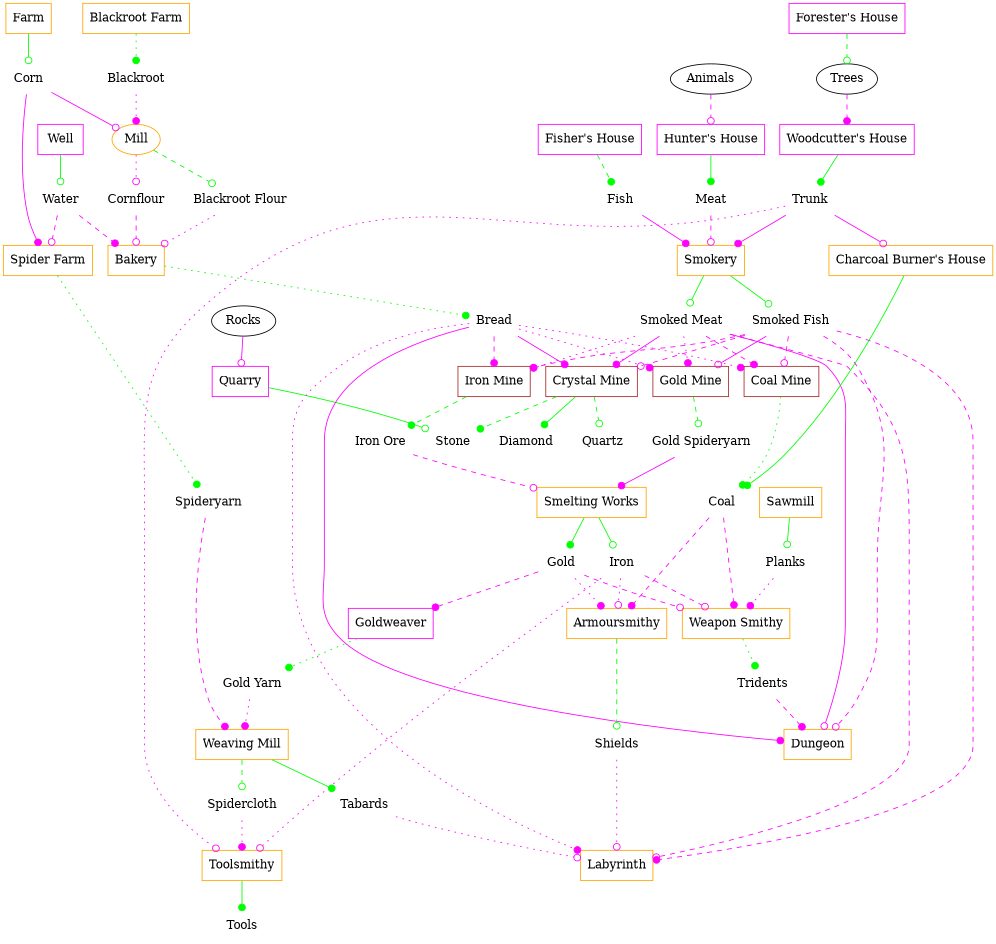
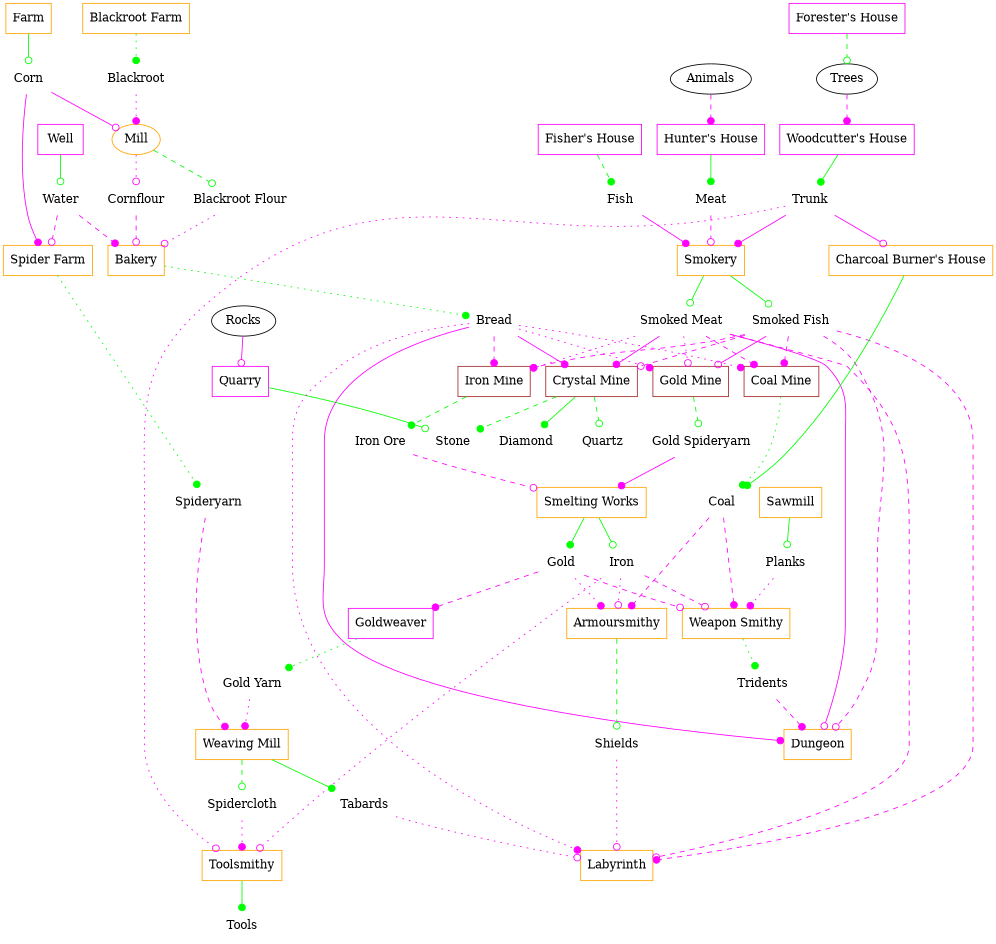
  digraph {
    node [shape=plaintext]
    edge [arrowhead=dot color=magenta style=dashed]
    Rocks [shape=ellipse]
    Quarry [color=magenta shape=box]
    Stone
    Trees [shape=ellipse]
    "Woodcutter's House" [color=magenta shape=box]
    Trunk
    Animals [shape=ellipse]
    "Hunter's House" [color=magenta shape=box]
    Meat
    Smokery [color=orange shape=box]
    "Smoked Meat"
    "Smoked Fish"
    Dungeon [color=orange shape=box]
    Labyrinth [color=orange shape=box]
    "Coal Mine" [color=brown shape=box]
    "Gold Mine" [color=brown shape=box]
    "Iron Mine" [color=brown shape=box]
    "Crystal Mine" [color=brown shape=box]
    Coal
    n20 [label="Gold Spideryarn"]
    "Iron Ore"
    Diamond
    Quartz
    Fish
    "Charcoal Burner's House" [color=orange shape=box]
    Toolsmithy [color=orange shape=box]
    Sawmill [color=orange shape=box]
    Planks
    Tools
    "Weapon Smithy" [color=orange shape=box]
    Tridents
    Bakery [color=orange shape=box]
    Water
    "Spider Farm" [color=orange shape=box]
    Bread
    Spideryarn
    Armoursmithy [color=orange shape=box]
    Shields
    "Smelting Works" [color=orange shape=box]
    Iron
    Gold
    Goldweaver [color=magenta shape=box]
    "Gold Yarn"
    "Weaving Mill" [color=orange shape=box]
    Spidercloth
    Tabards
    Mill [color=orange shape=ellipse]
    Blackroot
    "Blackroot Flour"
    Cornflour
    Corn
    "Forester's House" [color=magenta shape=box]
    "Fisher's House" [color=magenta shape=box]
    Well [color=magenta shape=box]
    "Blackroot Farm" [color=orange shape=box]
    Farm [color=orange shape=box]
    Rocks -> Quarry [arrowhead=odot style=solid]
    Quarry -> Stone [arrowhead=odot color=green style=solid]
    Trees -> "Woodcutter's House"
    "Woodcutter's House" -> Trunk [color=green style=solid]
    Trunk -> Smokery [style=solid]
    Trunk -> "Charcoal Burner's House" [arrowhead=odot style=solid]
    Trunk -> Toolsmithy [arrowhead=odot style=dotted]
-   Animals -> "Hunter's House" [arrowhead=odot]
+   Animals -> "Hunter's House"
    "Hunter's House" -> Meat [color=green style=solid]
    Meat -> Smokery [arrowhead=odot]
    Smokery -> "Smoked Meat" [arrowhead=odot color=green style=solid]
    Smokery -> "Smoked Fish" [arrowhead=odot color=green style=solid]
    "Smoked Meat" -> Dungeon [arrowhead=odot style=solid]
    "Smoked Meat" -> Labyrinth [arrowhead=odot]
    "Smoked Meat" -> "Coal Mine"
-   "Smoked Meat" -> "Gold Mine" [style=dotted]
+   "Smoked Meat" -> "Gold Mine" [arrowhead=odot style=dotted]
    "Smoked Meat" -> "Iron Mine" [arrowhead=odot style=dotted]
    "Smoked Meat" -> "Crystal Mine" [style=solid]
    "Smoked Fish" -> Dungeon [arrowhead=odot]
    "Smoked Fish" -> Labyrinth
-   "Smoked Fish" -> "Coal Mine" [arrowhead=odot]
+   "Smoked Fish" -> "Coal Mine"
    "Smoked Fish" -> "Gold Mine" [arrowhead=odot style=solid]
    "Smoked Fish" -> "Iron Mine"
    "Smoked Fish" -> "Crystal Mine" [arrowhead=odot]
    "Coal Mine" -> Coal [color=green style=dotted]
    "Gold Mine" -> n20 [arrowhead=odot color=green]
    "Iron Mine" -> "Iron Ore" [color=green]
    "Crystal Mine" -> Stone [color=green]
    "Crystal Mine" -> Diamond [color=green style=solid]
    "Crystal Mine" -> Quartz [arrowhead=odot color=green]
    Coal -> "Weapon Smithy"
    Coal -> Armoursmithy
    n20 -> "Smelting Works" [style=solid]
    "Iron Ore" -> "Smelting Works" [arrowhead=odot]
    Fish -> Smokery [style=solid]
    "Charcoal Burner's House" -> Coal [color=green style=solid]
    Toolsmithy -> Tools [color=green style=solid]
    Sawmill -> Planks [arrowhead=odot color=green style=solid]
    Planks -> "Weapon Smithy" [style=dotted]
    "Weapon Smithy" -> Tridents [color=green style=dotted]
    Tridents -> Dungeon
    Bakery -> Bread [color=green style=dotted]
    Water -> Bakery
    Water -> "Spider Farm" [arrowhead=odot]
    "Spider Farm" -> Spideryarn [color=green style=dotted]
    Bread -> Dungeon [style=solid]
    Bread -> Labyrinth [style=dotted]
    Bread -> "Coal Mine" [style=dotted]
    Bread -> "Gold Mine" [style=dotted]
    Bread -> "Iron Mine"
    Bread -> "Crystal Mine" [style=solid]
    Spideryarn -> "Weaving Mill"
    Armoursmithy -> Shields [arrowhead=odot color=green]
    Shields -> Labyrinth [arrowhead=odot style=dotted]
    "Smelting Works" -> Iron [arrowhead=odot color=green style=solid]
    "Smelting Works" -> Gold [color=green style=solid]
    Iron -> Toolsmithy [arrowhead=odot style=dotted]
    Iron -> "Weapon Smithy" [arrowhead=odot]
    Iron -> Armoursmithy [arrowhead=odot style=dotted]
    Gold -> "Weapon Smithy" [arrowhead=odot]
    Gold -> Armoursmithy [style=dotted]
    Gold -> Goldweaver
    Goldweaver -> "Gold Yarn" [color=green style=dotted]
    "Gold Yarn" -> "Weaving Mill" [style=dotted]
    "Weaving Mill" -> Spidercloth [arrowhead=odot color=green]
    "Weaving Mill" -> Tabards [color=green style=solid]
    Spidercloth -> Toolsmithy [style=dotted]
    Tabards -> Labyrinth [arrowhead=odot style=dotted]
    Mill -> "Blackroot Flour" [arrowhead=odot color=green]
    Mill -> Cornflour [arrowhead=odot style=dotted]
    Blackroot -> Mill [style=dotted]
    "Blackroot Flour" -> Bakery [arrowhead=odot style=dotted]
    Cornflour -> Bakery [arrowhead=odot]
    Corn -> "Spider Farm" [style=solid]
    Corn -> Mill [arrowhead=odot style=solid]
    "Forester's House" -> Trees [arrowhead=odot color=green]
    "Fisher's House" -> Fish [color=green]
    Well -> Water [arrowhead=odot color=green style=solid]
    "Blackroot Farm" -> Blackroot [color=green style=dotted]
    Farm -> Corn [arrowhead=odot color=green style=solid]
  }
